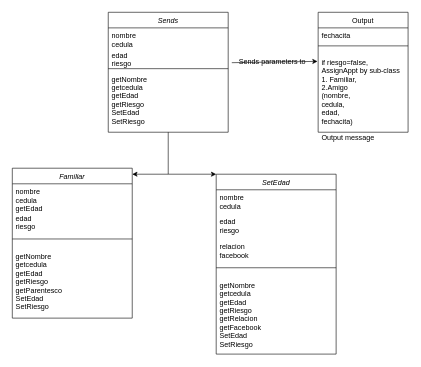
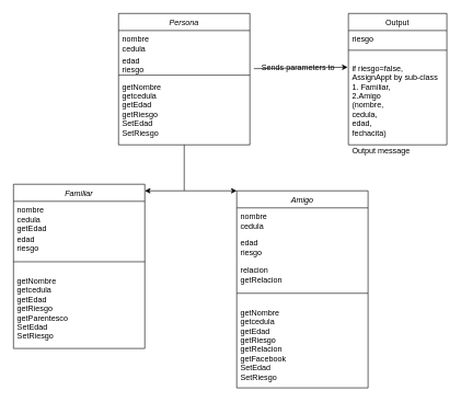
  <mxCell id="0" />
  <mxCell id="1" parent="0" />
- <mxCell id="2" value="Sends" style="swimlane;fontStyle=2;align=center;verticalAlign=top;childLayout=stackLayout;horizontal=1;startSize=26;horizontalStack=0;resizeParent=1;resizeLast=0;collapsible=1;marginBottom=0;rounded=0;shadow=0;strokeWidth=1;" parent="1" vertex="1"><mxGeometry x="180" y="20" width="200" height="200" as="geometry"><mxRectangle x="230" y="140" width="160" height="26" as="alternateBounds" /></mxGeometry></mxCell>
+ <mxCell id="2" value="Persona" style="swimlane;fontStyle=2;align=center;verticalAlign=top;childLayout=stackLayout;horizontal=1;startSize=26;horizontalStack=0;resizeParent=1;resizeLast=0;collapsible=1;marginBottom=0;rounded=0;shadow=0;strokeWidth=1;" parent="1" vertex="1"><mxGeometry x="180" y="20" width="200" height="200" as="geometry"><mxRectangle x="230" y="140" width="160" height="26" as="alternateBounds" /></mxGeometry></mxCell>
  <mxCell id="3" value="nombre" style="text;align=left;verticalAlign=top;spacingLeft=4;spacingRight=4;overflow=hidden;rotatable=0;points=[[0,0.5],[1,0.5]];portConstraint=eastwest;" parent="2" vertex="1"><mxGeometry y="26" width="200" height="14" as="geometry" /></mxCell>
  <mxCell id="4" value="cedula" style="text;align=left;verticalAlign=top;spacingLeft=4;spacingRight=4;overflow=hidden;rotatable=0;points=[[0,0.5],[1,0.5]];portConstraint=eastwest;rounded=0;shadow=0;html=0;" parent="2" vertex="1"><mxGeometry y="40" width="200" height="18" as="geometry" /></mxCell>
  <mxCell id="5" value="edad&#10;riesgo" style="text;align=left;verticalAlign=top;spacingLeft=4;spacingRight=4;overflow=hidden;rotatable=0;points=[[0,0.5],[1,0.5]];portConstraint=eastwest;rounded=0;shadow=0;html=0;" parent="2" vertex="1"><mxGeometry y="58" width="200" height="32" as="geometry" /></mxCell>
  <mxCell id="6" value="" style="line;html=1;strokeWidth=1;align=left;verticalAlign=middle;spacingTop=-1;spacingLeft=3;spacingRight=3;rotatable=0;labelPosition=right;points=[];portConstraint=eastwest;" parent="2" vertex="1"><mxGeometry y="90" width="200" height="8" as="geometry" /></mxCell>
  <mxCell id="7" value="getNombre&#10;getcedula&#10;getEdad&#10;getRiesgo&#10;SetEdad&#10;SetRiesgo" style="text;align=left;verticalAlign=top;spacingLeft=4;spacingRight=4;overflow=hidden;rotatable=0;points=[[0,0.5],[1,0.5]];portConstraint=eastwest;" parent="2" vertex="1"><mxGeometry y="98" width="200" height="102" as="geometry" /></mxCell>
  <mxCell id="8" value="Output" style="swimlane;fontStyle=0;align=center;verticalAlign=top;childLayout=stackLayout;horizontal=1;startSize=26;horizontalStack=0;resizeParent=1;resizeLast=0;collapsible=1;marginBottom=0;rounded=0;shadow=0;strokeWidth=1;" parent="1" vertex="1"><mxGeometry x="530" y="20" width="150" height="200" as="geometry"><mxRectangle x="550" y="140" width="160" height="26" as="alternateBounds" /></mxGeometry></mxCell>
- <mxCell id="9" value="fechacita" style="text;align=left;verticalAlign=top;spacingLeft=4;spacingRight=4;overflow=hidden;rotatable=0;points=[[0,0.5],[1,0.5]];portConstraint=eastwest;" parent="8" vertex="1"><mxGeometry y="26" width="150" height="26" as="geometry" /></mxCell>
+ <mxCell id="9" value="riesgo" style="text;align=left;verticalAlign=top;spacingLeft=4;spacingRight=4;overflow=hidden;rotatable=0;points=[[0,0.5],[1,0.5]];portConstraint=eastwest;" parent="8" vertex="1"><mxGeometry y="26" width="150" height="26" as="geometry" /></mxCell>
  <mxCell id="10" value="" style="line;html=1;strokeWidth=1;align=left;verticalAlign=middle;spacingTop=-1;spacingLeft=3;spacingRight=3;rotatable=0;labelPosition=right;points=[];portConstraint=eastwest;" parent="8" vertex="1"><mxGeometry y="52" width="150" height="8" as="geometry" /></mxCell>
  <mxCell id="11" value="Familiar" style="swimlane;fontStyle=2;align=center;verticalAlign=top;childLayout=stackLayout;horizontal=1;startSize=26;horizontalStack=0;resizeParent=1;resizeLast=0;collapsible=1;marginBottom=0;rounded=0;shadow=0;strokeWidth=1;" vertex="1" parent="1"><mxGeometry x="20" y="280" width="200" height="250" as="geometry"><mxRectangle x="230" y="140" width="160" height="26" as="alternateBounds" /></mxGeometry></mxCell>
  <mxCell id="12" value="nombre" style="text;align=left;verticalAlign=top;spacingLeft=4;spacingRight=4;overflow=hidden;rotatable=0;points=[[0,0.5],[1,0.5]];portConstraint=eastwest;" vertex="1" parent="11"><mxGeometry y="26" width="200" height="14" as="geometry" /></mxCell>
  <mxCell id="13" value="cedula&#10;getEdad" style="text;align=left;verticalAlign=top;spacingLeft=4;spacingRight=4;overflow=hidden;rotatable=0;points=[[0,0.5],[1,0.5]];portConstraint=eastwest;rounded=0;shadow=0;html=0;" vertex="1" parent="11"><mxGeometry y="40" width="200" height="30" as="geometry" /></mxCell>
  <mxCell id="14" value="edad&#10;riesgo" style="text;align=left;verticalAlign=top;spacingLeft=4;spacingRight=4;overflow=hidden;rotatable=0;points=[[0,0.5],[1,0.5]];portConstraint=eastwest;rounded=0;shadow=0;html=0;" vertex="1" parent="11"><mxGeometry y="70" width="200" height="32" as="geometry" /></mxCell>
  <mxCell id="15" value="" style="line;html=1;strokeWidth=1;align=left;verticalAlign=middle;spacingTop=-1;spacingLeft=3;spacingRight=3;rotatable=0;labelPosition=right;points=[];portConstraint=eastwest;" vertex="1" parent="11"><mxGeometry y="102" width="200" height="32" as="geometry" /></mxCell>
  <mxCell id="16" value="getNombre&#10;getcedula&#10;getEdad&#10;getRiesgo&#10;getParentesco&#10;SetEdad&#10;SetRiesgo" style="text;align=left;verticalAlign=top;spacingLeft=4;spacingRight=4;overflow=hidden;rotatable=0;points=[[0,0.5],[1,0.5]];portConstraint=eastwest;" vertex="1" parent="11"><mxGeometry y="134" width="200" height="116" as="geometry" /></mxCell>
- <mxCell id="17" value="SetEdad" style="swimlane;fontStyle=2;align=center;verticalAlign=top;childLayout=stackLayout;horizontal=1;startSize=26;horizontalStack=0;resizeParent=1;resizeLast=0;collapsible=1;marginBottom=0;rounded=0;shadow=0;strokeWidth=1;" vertex="1" parent="1"><mxGeometry x="360" y="290" width="200" height="300" as="geometry"><mxRectangle x="230" y="140" width="160" height="26" as="alternateBounds" /></mxGeometry></mxCell>
+ <mxCell id="17" value="Amigo" style="swimlane;fontStyle=2;align=center;verticalAlign=top;childLayout=stackLayout;horizontal=1;startSize=26;horizontalStack=0;resizeParent=1;resizeLast=0;collapsible=1;marginBottom=0;rounded=0;shadow=0;strokeWidth=1;" vertex="1" parent="1"><mxGeometry x="360" y="290" width="200" height="300" as="geometry"><mxRectangle x="230" y="140" width="160" height="26" as="alternateBounds" /></mxGeometry></mxCell>
  <mxCell id="18" value="nombre" style="text;align=left;verticalAlign=top;spacingLeft=4;spacingRight=4;overflow=hidden;rotatable=0;points=[[0,0.5],[1,0.5]];portConstraint=eastwest;" vertex="1" parent="17"><mxGeometry y="26" width="200" height="14" as="geometry" /></mxCell>
  <mxCell id="19" value="cedula" style="text;align=left;verticalAlign=top;spacingLeft=4;spacingRight=4;overflow=hidden;rotatable=0;points=[[0,0.5],[1,0.5]];portConstraint=eastwest;rounded=0;shadow=0;html=0;" vertex="1" parent="17"><mxGeometry y="40" width="200" height="26" as="geometry" /></mxCell>
- <mxCell id="20" value="edad&#10;riesgo&#10;&#10;relacion&#10;facebook" style="text;align=left;verticalAlign=top;spacingLeft=4;spacingRight=4;overflow=hidden;rotatable=0;points=[[0,0.5],[1,0.5]];portConstraint=eastwest;rounded=0;shadow=0;html=0;" vertex="1" parent="17"><mxGeometry y="66" width="200" height="74" as="geometry" /></mxCell>
+ <mxCell id="20" value="edad&#10;riesgo&#10;&#10;relacion&#10;getRelacion" style="text;align=left;verticalAlign=top;spacingLeft=4;spacingRight=4;overflow=hidden;rotatable=0;points=[[0,0.5],[1,0.5]];portConstraint=eastwest;rounded=0;shadow=0;html=0;" vertex="1" parent="17"><mxGeometry y="66" width="200" height="74" as="geometry" /></mxCell>
  <mxCell id="21" value="" style="line;html=1;strokeWidth=1;align=left;verticalAlign=middle;spacingTop=-1;spacingLeft=3;spacingRight=3;rotatable=0;labelPosition=right;points=[];portConstraint=eastwest;" vertex="1" parent="17"><mxGeometry y="140" width="200" height="32" as="geometry" /></mxCell>
  <mxCell id="22" value="getNombre&#10;getcedula&#10;getEdad&#10;getRiesgo&#10;getRelacion&#10;getFacebook&#10;SetEdad&#10;SetRiesgo" style="text;align=left;verticalAlign=top;spacingLeft=4;spacingRight=4;overflow=hidden;rotatable=0;points=[[0,0.5],[1,0.5]];portConstraint=eastwest;" vertex="1" parent="17"><mxGeometry y="172" width="200" height="128" as="geometry" /></mxCell>
  <mxCell id="23" value="" style="endArrow=none;html=1;" edge="1" parent="1" target="7"><mxGeometry width="50" height="50" relative="1" as="geometry"><mxPoint x="280" y="290" as="sourcePoint" /><mxPoint x="320" y="240" as="targetPoint" /></mxGeometry></mxCell>
  <mxCell id="24" value="" style="endArrow=classic;html=1;entryX=0;entryY=0;entryDx=0;entryDy=0;" edge="1" parent="1" target="17"><mxGeometry width="50" height="50" relative="1" as="geometry"><mxPoint x="280" y="290" as="sourcePoint" /><mxPoint x="320" y="240" as="targetPoint" /></mxGeometry></mxCell>
  <mxCell id="25" value="" style="endArrow=classic;html=1;" edge="1" parent="1"><mxGeometry width="50" height="50" relative="1" as="geometry"><mxPoint x="280" y="290" as="sourcePoint" /><mxPoint x="220" y="290" as="targetPoint" /></mxGeometry></mxCell>
  <mxCell id="26" value="" style="endArrow=classic;html=1;entryX=-0.007;entryY=0.079;entryDx=0;entryDy=0;entryPerimeter=0;exitX=1.03;exitY=0.813;exitDx=0;exitDy=0;exitPerimeter=0;" edge="1" parent="1" source="5" target="28"><mxGeometry width="50" height="50" relative="1" as="geometry"><mxPoint x="380" y="111" as="sourcePoint" /><mxPoint x="470" y="70" as="targetPoint" /></mxGeometry></mxCell>
  <mxCell id="27" value="Sends parameters to&amp;nbsp;" style="text;html=1;align=center;verticalAlign=middle;resizable=0;points=[];autosize=1;strokeColor=none;" vertex="1" parent="1"><mxGeometry x="390" y="92" width="130" height="20" as="geometry" /></mxCell>
  <mxCell id="28" value="if riesgo=false, &#10;AssignAppt by sub-class&#10;1. Familiar, &#10;2.Amigo &#10;(nombre, &#10;cedula,&#10;edad,&#10;fechacita)&#10;&#10;Output message" style="text;align=left;verticalAlign=top;spacingLeft=4;spacingRight=4;overflow=hidden;rotatable=0;points=[[0,0.5],[1,0.5]];portConstraint=eastwest;" parent="1" vertex="1"><mxGeometry x="530" y="90" width="150" height="150" as="geometry" /></mxCell>
